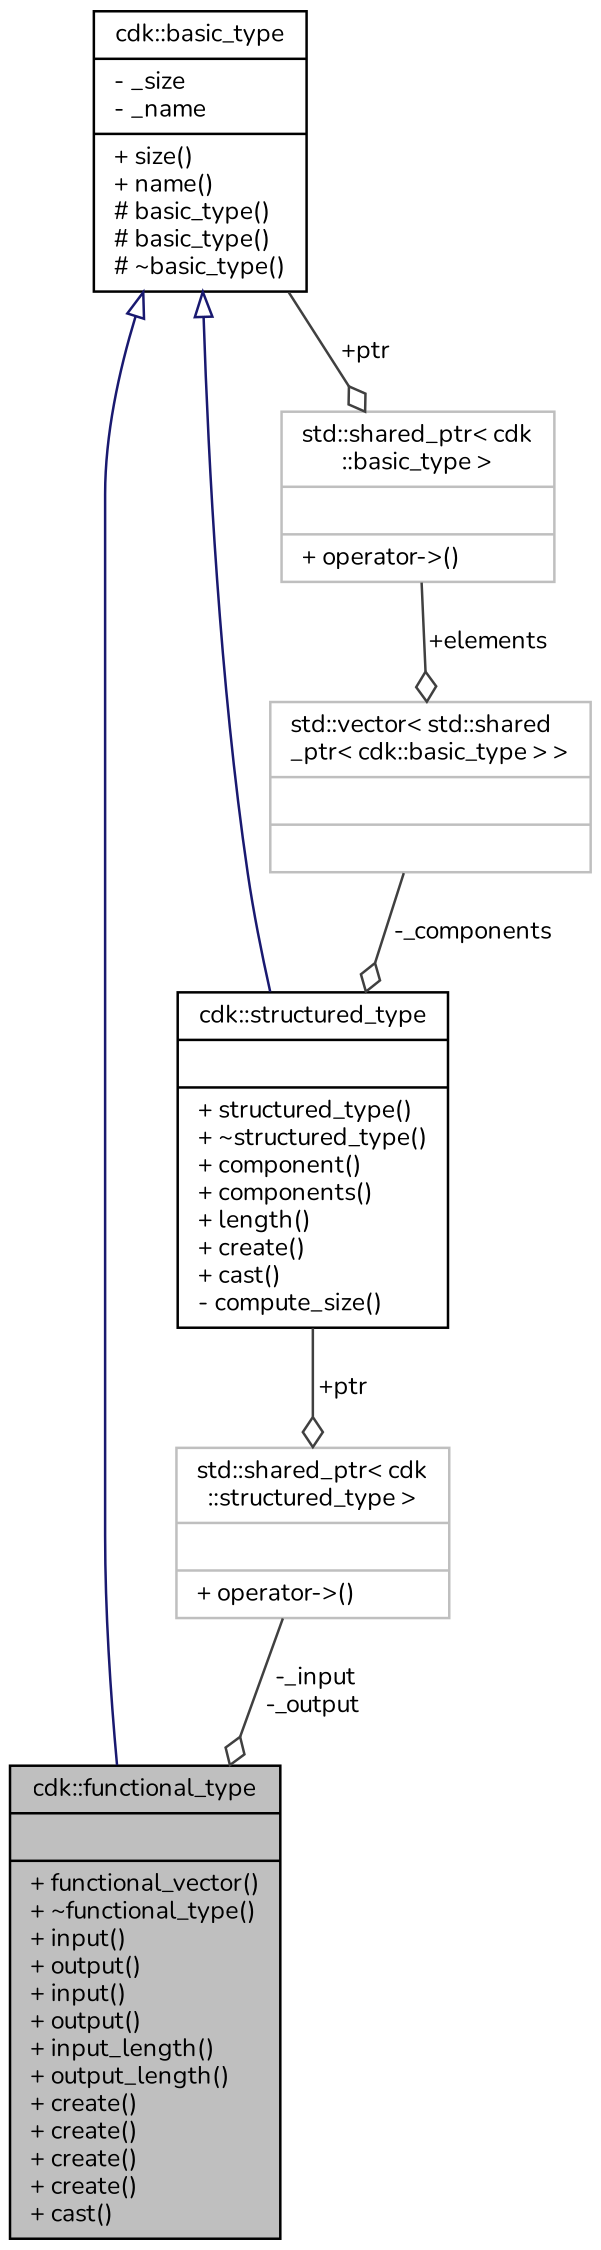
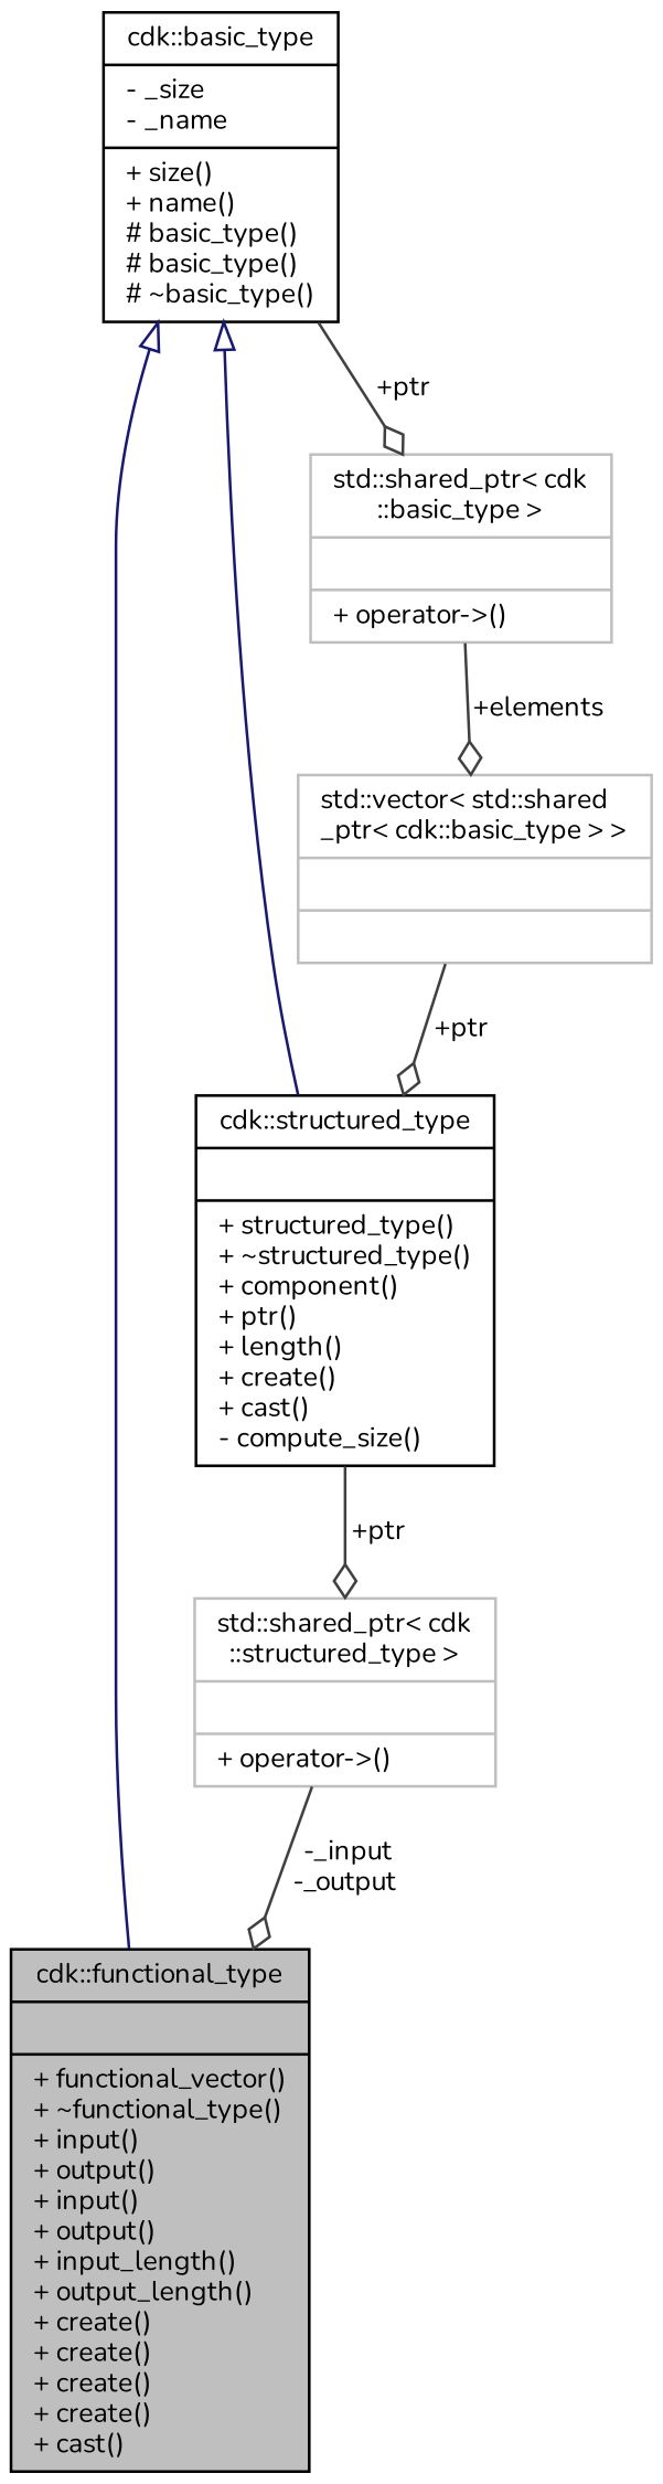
  digraph {
    fontname=Nunito
    node [color=black fillcolor=white fontname=Nunito fontsize=10 shape=record style=filled]
    edge [color=grey25 fontname=Nunito fontsize=10 labelfontname=Helvetica labelfontsize=10 style=solid arrowhead=odiamond]
    n1 [fillcolor=grey75 fontcolor=black height=0.2 label="{cdk::functional_type\n||+ functional_vector()\l+ ~functional_type()\l+ input()\l+ output()\l+ input()\l+ output()\l+ input_length()\l+ output_length()\l+ create()\l+ create()\l+ create()\l+ create()\l+ cast()\l}" width=0.4]
    n2 [height=0.2 label="{cdk::basic_type\n|- _size\l- _name\l|+ size()\l+ name()\l# basic_type()\l# basic_type()\l# ~basic_type()\l}" width=0.4]
-   n3 [height=0.2 label="{cdk::structured_type\n||+ structured_type()\l+ ~structured_type()\l+ component()\l+ components()\l+ length()\l+ create()\l+ cast()\l- compute_size()\l}" width=0.4]
+   n3 [height=0.2 label="{cdk::structured_type\n||+ structured_type()\l+ ~structured_type()\l+ component()\l+ ptr()\l+ length()\l+ create()\l+ cast()\l- compute_size()\l}" width=0.4]
    n4 [color=grey75 height=0.2 label="{std::shared_ptr\< cdk\l::basic_type \>\n||+ operator-\>()\l}" width=0.4]
    n5 [color=grey75 height=0.2 label="{std::shared_ptr\< cdk\l::structured_type \>\n||+ operator-\>()\l}" width=0.4]
    n6 [color=grey75 height=0.2 label="{std::vector\< std::shared\l_ptr\< cdk::basic_type \> \>\n||}" width=0.4]
    n2 -> n1 [arrowtail=onormal color=midnightblue dir=back arrowhead=""]
    n2 -> n3 [arrowtail=onormal color=midnightblue dir=back arrowhead=""]
    n2 -> n4 [label=" +ptr"]
    n3 -> n5 [label=" +ptr"]
    n4 -> n6 [label=" +elements"]
    n5 -> n1 [label=" -_input\n-_output"]
-   n6 -> n3 [label=" -_components"]
+   n6 -> n3 [label=" +ptr"]
  }
